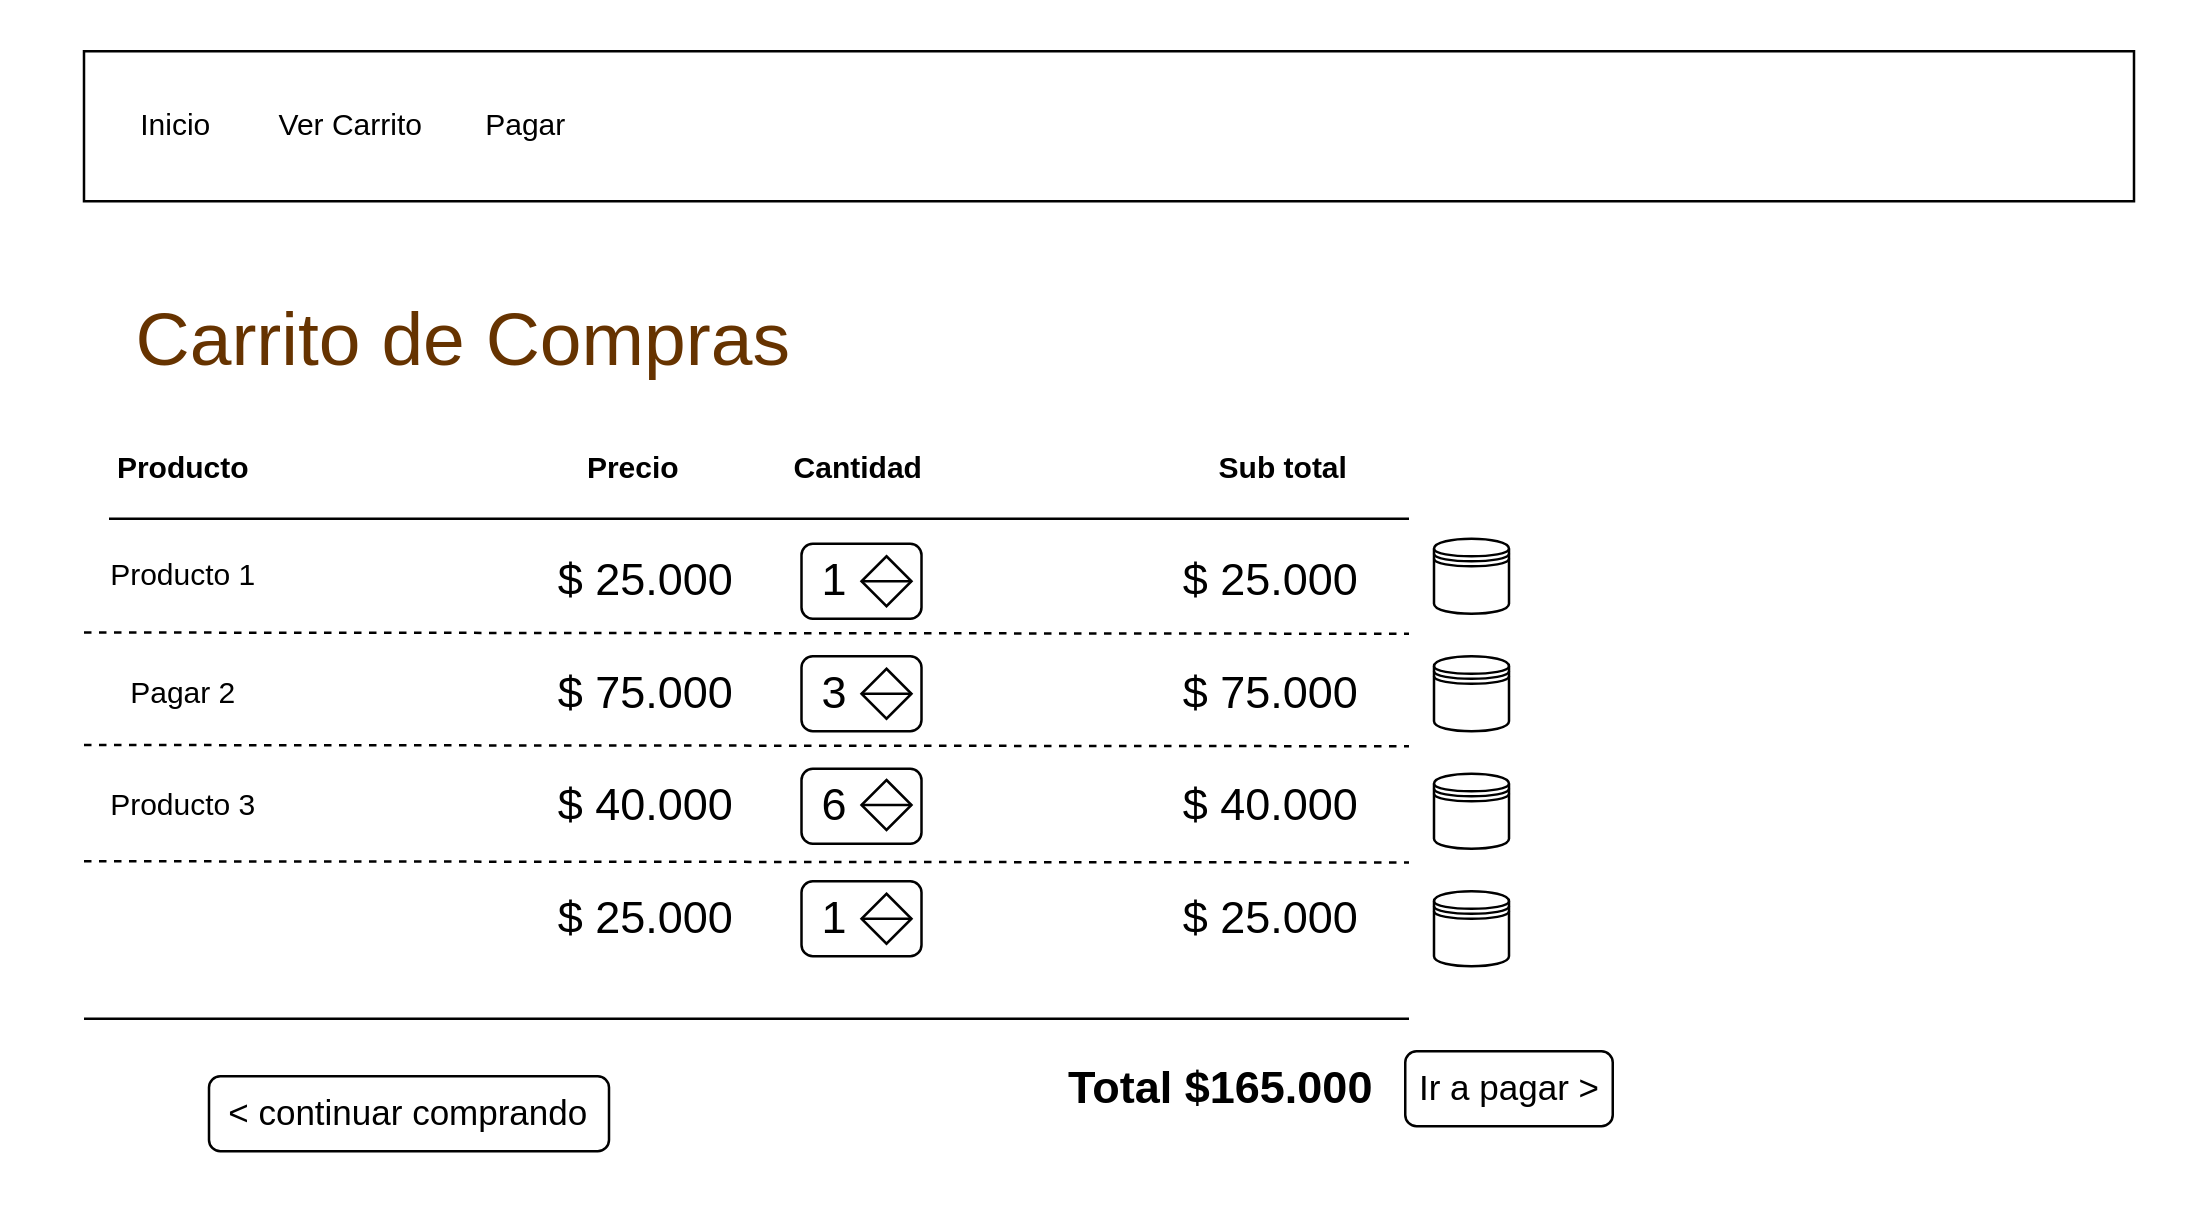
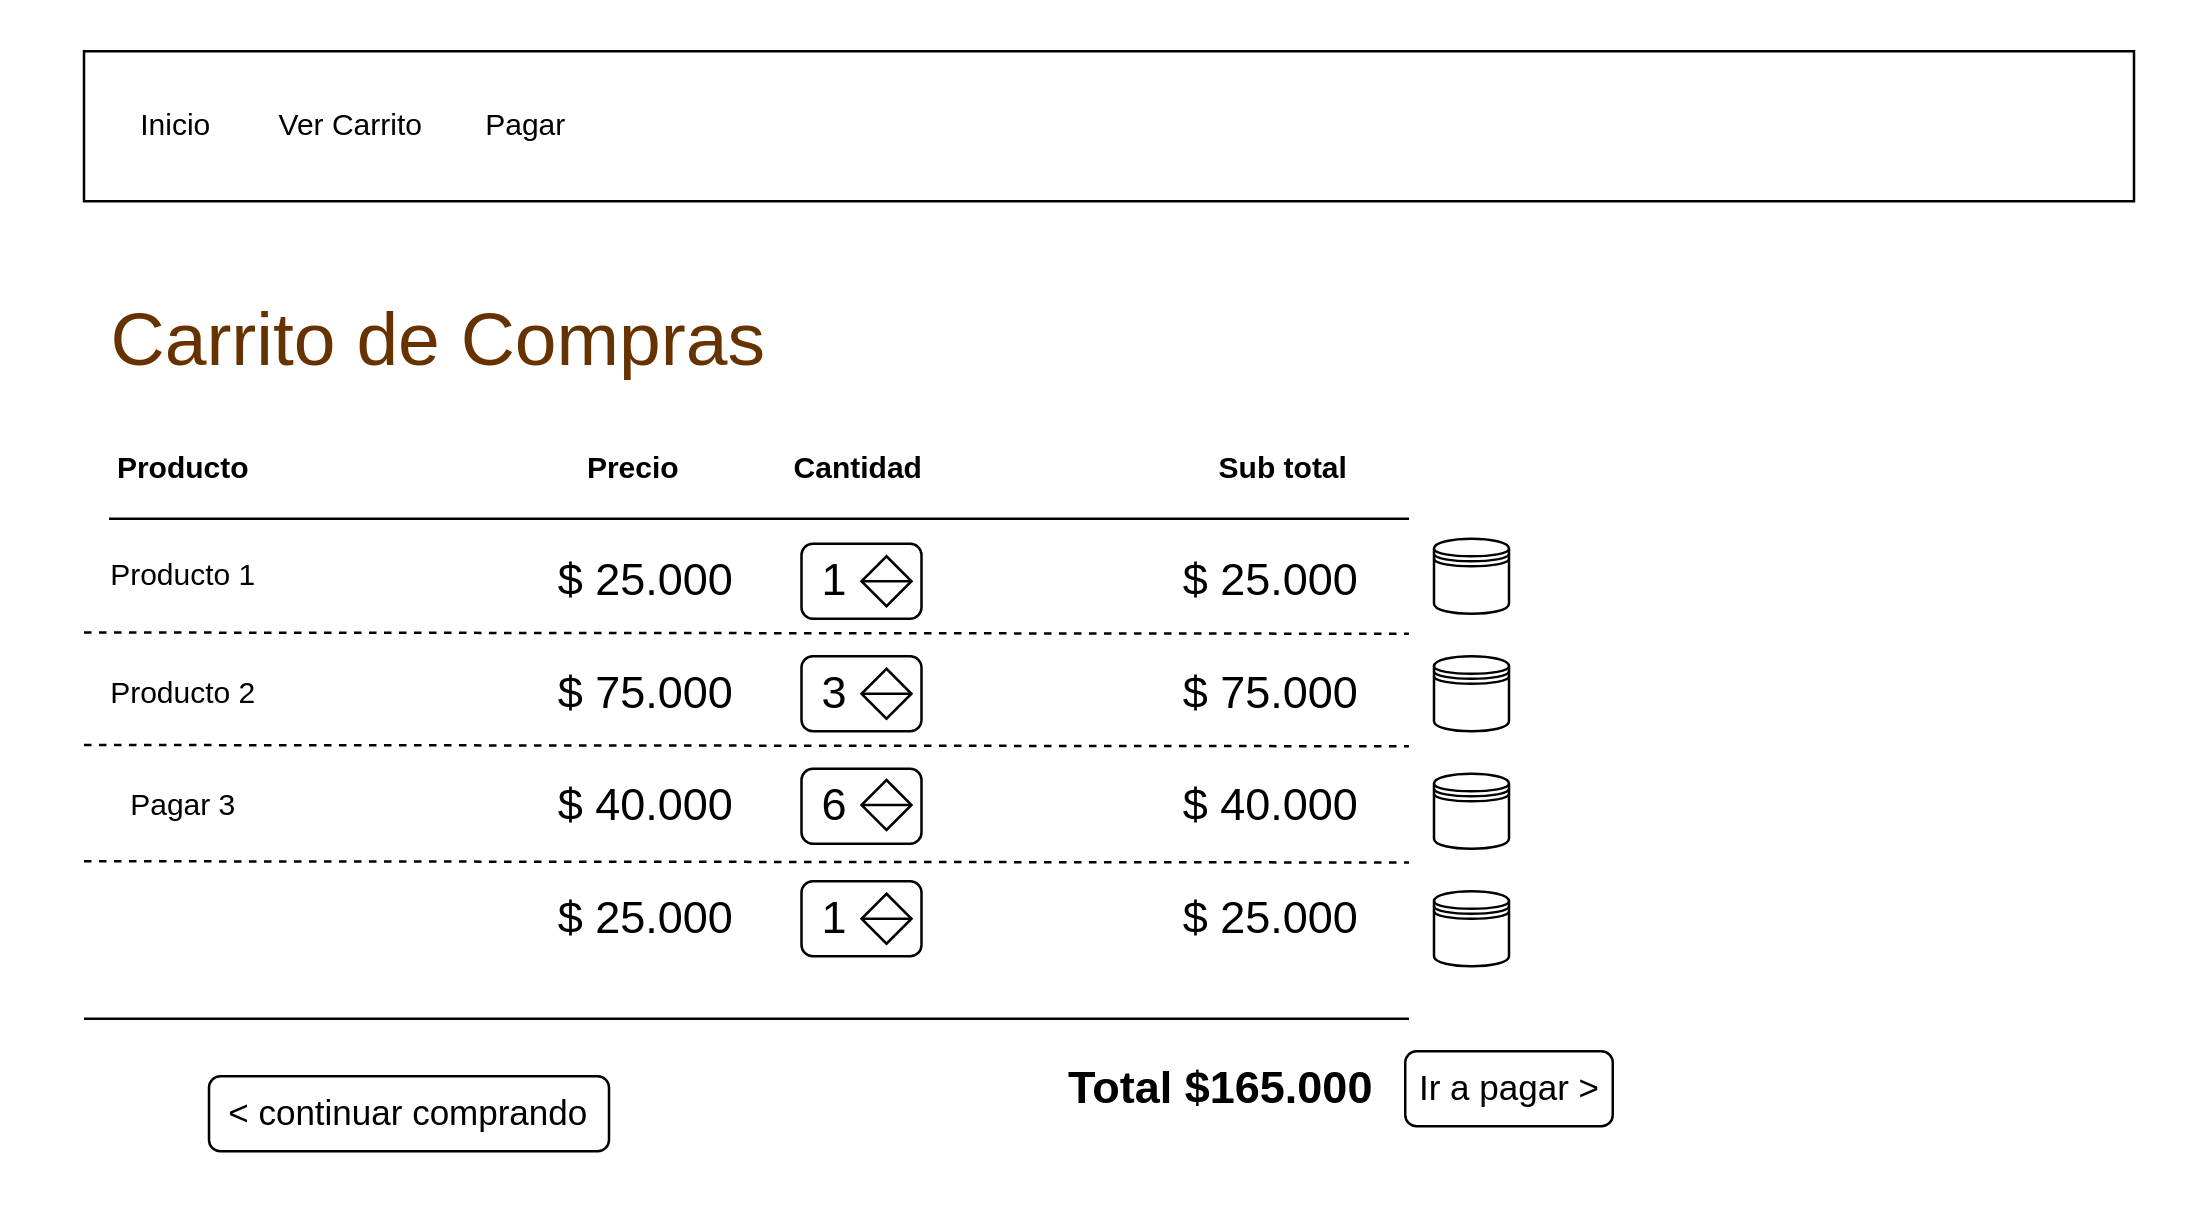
  <mxCell id="0" />
  <mxCell id="1" parent="0" />
  <mxCell id="2" value="" style="rounded=0;whiteSpace=wrap;html=1;" vertex="1" parent="1"><mxGeometry y="20" width="820" height="60" as="geometry" x="33" /></mxCell>
  <mxCell id="3" value="Inicio" style="text;html=1;strokeColor=none;fillColor=none;align=center;verticalAlign=middle;whiteSpace=wrap;rounded=0;" vertex="1" parent="1"><mxGeometry x="30" y="35" width="80" height="30" as="geometry" /></mxCell>
  <mxCell id="4" value="Ver Carrito" style="text;html=1;strokeColor=none;fillColor=none;align=center;verticalAlign=middle;whiteSpace=wrap;rounded=0;" vertex="1" parent="1"><mxGeometry x="100" y="35" width="80" height="30" as="geometry" /></mxCell>
  <mxCell id="5" value="Pagar" style="text;html=1;strokeColor=none;fillColor=none;align=center;verticalAlign=middle;whiteSpace=wrap;rounded=0;" vertex="1" parent="1"><mxGeometry x="170" y="35" width="80" height="30" as="geometry" /></mxCell>
- <mxCell id="6" value="&lt;font style=&quot;font-size: 30px&quot;&gt;Carrito de Compras&lt;/font&gt;" style="text;html=1;strokeColor=none;fillColor=none;align=center;verticalAlign=middle;whiteSpace=wrap;rounded=0;fontColor=#663300;" vertex="1" parent="1"><mxGeometry x="20" y="100" width="330" height="70" as="geometry" /></mxCell>
+ <mxCell id="6" value="&lt;font style=&quot;font-size: 30px&quot;&gt;Carrito de Compras&lt;/font&gt;" style="text;html=1;strokeColor=none;fillColor=none;align=center;verticalAlign=middle;whiteSpace=wrap;rounded=0;fontColor=#663300;" vertex="1" parent="1"><mxGeometry x="10" y="100" width="330" height="70" as="geometry" /></mxCell>
  <mxCell id="7" value="Producto" style="text;html=1;strokeColor=none;fillColor=none;align=center;verticalAlign=middle;whiteSpace=wrap;rounded=0;fontStyle=1" vertex="1" parent="1"><mxGeometry x="23" y="177" width="100" height="20" as="geometry" /></mxCell>
  <mxCell id="8" value="Precio" style="text;html=1;strokeColor=none;fillColor=none;align=center;verticalAlign=middle;whiteSpace=wrap;rounded=0;fontStyle=1" vertex="1" parent="1"><mxGeometry x="203" y="177" width="100" height="20" as="geometry" /></mxCell>
  <mxCell id="9" value="Cantidad" style="text;html=1;strokeColor=none;fillColor=none;align=center;verticalAlign=middle;whiteSpace=wrap;rounded=0;fontStyle=1" vertex="1" parent="1"><mxGeometry x="293" y="177" width="100" height="20" as="geometry" /></mxCell>
  <mxCell id="10" value="Sub total" style="text;html=1;strokeColor=none;fillColor=none;align=center;verticalAlign=middle;whiteSpace=wrap;rounded=0;fontStyle=1" vertex="1" parent="1"><mxGeometry x="463" y="177" width="100" height="20" as="geometry" /></mxCell>
  <mxCell id="11" value="" style="endArrow=none;html=1;" edge="1" parent="1"><mxGeometry width="50" height="50" relative="1" as="geometry"><mxPoint x="43" y="207" as="sourcePoint" /><mxPoint x="563" y="207" as="targetPoint" /></mxGeometry></mxCell>
  <mxCell id="12" value="" style="rounded=1;whiteSpace=wrap;html=1;fillColor=none;gradientColor=none;" vertex="1" parent="1"><mxGeometry x="320" y="217" width="48" height="30" as="geometry" /></mxCell>
  <mxCell id="13" value="" style="rounded=1;whiteSpace=wrap;html=1;fillColor=none;gradientColor=none;" vertex="1" parent="1"><mxGeometry x="320" y="262" width="48" height="30" as="geometry" /></mxCell>
  <mxCell id="14" value="" style="rounded=1;whiteSpace=wrap;html=1;fillColor=none;gradientColor=none;" vertex="1" parent="1"><mxGeometry x="320" y="352" width="48" height="30" as="geometry" /></mxCell>
  <mxCell id="15" value="" style="rounded=1;whiteSpace=wrap;html=1;fillColor=none;gradientColor=none;" vertex="1" parent="1"><mxGeometry x="320" y="307" width="48" height="30" as="geometry" /></mxCell>
  <mxCell id="16" value="Producto 1" style="text;html=1;strokeColor=none;fillColor=none;align=center;verticalAlign=middle;whiteSpace=wrap;rounded=0;fontStyle=0" vertex="1" parent="1"><mxGeometry x="23" y="220" width="100" height="20" as="geometry" /></mxCell>
- <mxCell id="17" value="Pagar 2" style="text;html=1;strokeColor=none;fillColor=none;align=center;verticalAlign=middle;whiteSpace=wrap;rounded=0;fontStyle=0" vertex="1" parent="1"><mxGeometry x="23" y="267" width="100" height="20" as="geometry" /></mxCell>
- <mxCell id="18" value="Producto 3" style="text;html=1;strokeColor=none;fillColor=none;align=center;verticalAlign=middle;whiteSpace=wrap;rounded=0;fontStyle=0" vertex="1" parent="1"><mxGeometry x="23" y="312" width="100" height="20" as="geometry" /></mxCell>
+ <mxCell id="17" value="Producto 2" style="text;html=1;strokeColor=none;fillColor=none;align=center;verticalAlign=middle;whiteSpace=wrap;rounded=0;fontStyle=0" vertex="1" parent="1"><mxGeometry x="23" y="267" width="100" height="20" as="geometry" /></mxCell>
+ <mxCell id="18" value="Pagar 3" style="text;html=1;strokeColor=none;fillColor=none;align=center;verticalAlign=middle;whiteSpace=wrap;rounded=0;fontStyle=0" vertex="1" parent="1"><mxGeometry x="23" y="312" width="100" height="20" as="geometry" /></mxCell>
  <mxCell id="19" value="" style="shape=sortShape;perimeter=rhombusPerimeter;whiteSpace=wrap;html=1;rounded=0;fillColor=none;gradientColor=none;" vertex="1" parent="1"><mxGeometry x="344" y="222" width="20" height="20" as="geometry" /></mxCell>
  <mxCell id="20" value="" style="shape=sortShape;perimeter=rhombusPerimeter;whiteSpace=wrap;html=1;rounded=0;fillColor=none;gradientColor=none;" vertex="1" parent="1"><mxGeometry x="344" y="267" width="20" height="20" as="geometry" /></mxCell>
  <mxCell id="21" value="" style="shape=sortShape;perimeter=rhombusPerimeter;whiteSpace=wrap;html=1;rounded=0;fillColor=none;gradientColor=none;" vertex="1" parent="1"><mxGeometry x="344" y="311.5" width="20" height="20" as="geometry" /></mxCell>
  <mxCell id="22" value="" style="shape=sortShape;perimeter=rhombusPerimeter;whiteSpace=wrap;html=1;rounded=0;fillColor=none;gradientColor=none;" vertex="1" parent="1"><mxGeometry x="344" y="357" width="20" height="20" as="geometry" /></mxCell>
  <mxCell id="23" value="1" style="text;strokeColor=none;fillColor=none;html=1;fontSize=18;fontStyle=0;verticalAlign=middle;align=center;rounded=0;" vertex="1" parent="1"><mxGeometry x="283" y="212" width="100" height="40" as="geometry" /></mxCell>
  <mxCell id="24" value="3" style="text;strokeColor=none;fillColor=none;html=1;fontSize=18;fontStyle=0;verticalAlign=middle;align=center;rounded=0;" vertex="1" parent="1"><mxGeometry x="283" y="256.5" width="100" height="40" as="geometry" /></mxCell>
  <mxCell id="25" value="6" style="text;strokeColor=none;fillColor=none;html=1;fontSize=18;fontStyle=0;verticalAlign=middle;align=center;rounded=0;" vertex="1" parent="1"><mxGeometry x="283" y="302" width="100" height="40" as="geometry" /></mxCell>
  <mxCell id="26" value="1" style="text;strokeColor=none;fillColor=none;html=1;fontSize=18;fontStyle=0;verticalAlign=middle;align=center;rounded=0;" vertex="1" parent="1"><mxGeometry x="283" y="347" width="100" height="40" as="geometry" /></mxCell>
  <mxCell id="27" value="" style="endArrow=none;dashed=1;html=1;fontSize=18;fontColor=#000000;" edge="1" parent="1"><mxGeometry width="50" height="50" relative="1" as="geometry"><mxPoint y="252.5" as="sourcePoint" x="33" /><mxPoint x="563" y="253" as="targetPoint" /></mxGeometry></mxCell>
  <mxCell id="28" value="" style="endArrow=none;dashed=1;html=1;fontSize=18;fontColor=#000000;" edge="1" parent="1"><mxGeometry width="50" height="50" relative="1" as="geometry"><mxPoint y="297.5" as="sourcePoint" x="33" /><mxPoint x="563" y="298" as="targetPoint" /></mxGeometry></mxCell>
  <mxCell id="29" value="" style="endArrow=none;dashed=1;html=1;fontSize=18;fontColor=#000000;" edge="1" parent="1"><mxGeometry width="50" height="50" relative="1" as="geometry"><mxPoint y="344" as="sourcePoint" x="33" /><mxPoint x="563" y="344.5" as="targetPoint" /></mxGeometry></mxCell>
  <mxCell id="30" value="" style="endArrow=none;html=1;" edge="1" parent="1"><mxGeometry width="50" height="50" relative="1" as="geometry"><mxPoint y="407" as="sourcePoint" x="33" /><mxPoint x="563" y="407" as="targetPoint" /></mxGeometry></mxCell>
  <mxCell id="31" value="$ 25.000" style="text;html=1;strokeColor=none;fillColor=none;align=center;verticalAlign=middle;whiteSpace=wrap;rounded=0;fontSize=18;fontColor=#000000;" vertex="1" parent="1"><mxGeometry x="213" y="222" width="90" height="20" as="geometry" /></mxCell>
  <mxCell id="32" value="$ 75.000" style="text;html=1;strokeColor=none;fillColor=none;align=center;verticalAlign=middle;whiteSpace=wrap;rounded=0;fontSize=18;fontColor=#000000;" vertex="1" parent="1"><mxGeometry x="213" y="266.5" width="90" height="20" as="geometry" /></mxCell>
  <mxCell id="33" value="$ 40.000" style="text;html=1;strokeColor=none;fillColor=none;align=center;verticalAlign=middle;whiteSpace=wrap;rounded=0;fontSize=18;fontColor=#000000;" vertex="1" parent="1"><mxGeometry x="213" y="312" width="90" height="20" as="geometry" /></mxCell>
  <mxCell id="34" value="$ 25.000" style="text;html=1;strokeColor=none;fillColor=none;align=center;verticalAlign=middle;whiteSpace=wrap;rounded=0;fontSize=18;fontColor=#000000;" vertex="1" parent="1"><mxGeometry x="213" y="357" width="90" height="20" as="geometry" /></mxCell>
  <mxCell id="35" value="$ 25.000" style="text;html=1;strokeColor=none;fillColor=none;align=center;verticalAlign=middle;whiteSpace=wrap;rounded=0;fontSize=18;fontColor=#000000;" vertex="1" parent="1"><mxGeometry x="463" y="222" width="90" height="20" as="geometry" /></mxCell>
  <mxCell id="36" value="$ 75.000" style="text;html=1;strokeColor=none;fillColor=none;align=center;verticalAlign=middle;whiteSpace=wrap;rounded=0;fontSize=18;fontColor=#000000;" vertex="1" parent="1"><mxGeometry x="463" y="266.5" width="90" height="20" as="geometry" /></mxCell>
  <mxCell id="37" value="$ 40.000" style="text;html=1;strokeColor=none;fillColor=none;align=center;verticalAlign=middle;whiteSpace=wrap;rounded=0;fontSize=18;fontColor=#000000;" vertex="1" parent="1"><mxGeometry x="463" y="312" width="90" height="20" as="geometry" /></mxCell>
  <mxCell id="38" value="$ 25.000" style="text;html=1;strokeColor=none;fillColor=none;align=center;verticalAlign=middle;whiteSpace=wrap;rounded=0;fontSize=18;fontColor=#000000;" vertex="1" parent="1"><mxGeometry x="463" y="357" width="90" height="20" as="geometry" /></mxCell>
  <mxCell id="39" value="" style="shape=datastore;whiteSpace=wrap;html=1;rounded=0;fillColor=none;gradientColor=none;fontSize=18;fontColor=#000000;" vertex="1" parent="1"><mxGeometry x="573" y="215" width="30" height="30" as="geometry" /></mxCell>
  <mxCell id="40" value="" style="shape=datastore;whiteSpace=wrap;html=1;rounded=0;fillColor=none;gradientColor=none;fontSize=18;fontColor=#000000;" vertex="1" parent="1"><mxGeometry x="573" y="262" width="30" height="30" as="geometry" /></mxCell>
  <mxCell id="41" value="" style="shape=datastore;whiteSpace=wrap;html=1;rounded=0;fillColor=none;gradientColor=none;fontSize=18;fontColor=#000000;" vertex="1" parent="1"><mxGeometry x="573" y="309" width="30" height="30" as="geometry" /></mxCell>
  <mxCell id="42" value="" style="shape=datastore;whiteSpace=wrap;html=1;rounded=0;fillColor=none;gradientColor=none;fontSize=18;fontColor=#000000;" vertex="1" parent="1"><mxGeometry x="573" y="356" width="30" height="30" as="geometry" /></mxCell>
  <mxCell id="43" value="&amp;lt; continuar comprando" style="rounded=1;whiteSpace=wrap;html=1;fillColor=none;gradientColor=none;fontSize=14;fontColor=#000000;" vertex="1" parent="1"><mxGeometry x="83" y="430" width="160" height="30" as="geometry" /></mxCell>
  <mxCell id="44" value="Ir a pagar &amp;gt;" style="rounded=1;whiteSpace=wrap;html=1;fillColor=none;gradientColor=none;fontSize=14;fontColor=#000000;" vertex="1" parent="1"><mxGeometry x="561.5" y="420" width="83" height="30" as="geometry" /></mxCell>
  <mxCell id="45" value="Total $165.000" style="text;html=1;strokeColor=none;fillColor=none;align=center;verticalAlign=middle;whiteSpace=wrap;rounded=0;fontSize=18;fontColor=#000000;fontStyle=1" vertex="1" parent="1"><mxGeometry x="403" y="416" width="170" height="38" as="geometry" /></mxCell>
